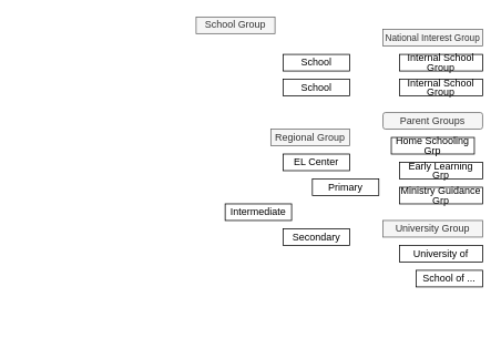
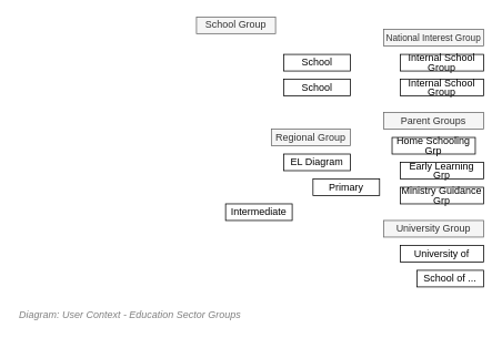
  <mxCell id="0" />
  <mxCell id="1" value="Diagram" parent="0" />
  <mxCell id="2" value="School Group" style="rounded=0;whiteSpace=wrap;html=1;strokeWidth=1;fillColor=#f5f5f5;fontFamily=Helvetica;fontSize=12;fontColor=#333333;align=center;strokeColor=#666666;" parent="1" vertex="1"><mxGeometry x="235" y="20" width="95" height="20" as="geometry" /></mxCell>
  <mxCell id="3" value="School" style="rounded=0;whiteSpace=wrap;html=1;strokeWidth=1;fillColor=none;fontFamily=Helvetica;fontSize=12;fontColor=#000000;align=center;strokeColor=#000000;" parent="1" vertex="1"><mxGeometry x="340" y="65" width="80" height="20" as="geometry" /></mxCell>
  <mxCell id="4" value="School" style="rounded=0;whiteSpace=wrap;html=1;strokeWidth=1;fillColor=none;fontFamily=Helvetica;fontSize=12;fontColor=#000000;align=center;strokeColor=#000000;" parent="1" vertex="1"><mxGeometry x="340" y="95" width="80" height="20" as="geometry" /></mxCell>
  <mxCell id="5" value="Intermediate" style="rounded=0;whiteSpace=wrap;html=1;strokeWidth=1;fillColor=none;fontFamily=Helvetica;fontSize=12;fontColor=#000000;align=center;strokeColor=#000000;" parent="1" vertex="1"><mxGeometry x="270" y="245" width="80" height="20" as="geometry" /></mxCell>
  <mxCell id="6" value="School of ..." style="rounded=0;whiteSpace=wrap;html=1;strokeWidth=1;fillColor=none;fontFamily=Helvetica;fontSize=12;fontColor=#000000;align=center;strokeColor=#000000;" parent="1" vertex="1"><mxGeometry x="500" y="325" width="80" height="20" as="geometry" /></mxCell>
  <mxCell id="7" value="&lt;p style=&quot;line-height: 90%&quot;&gt;University Group&lt;/p&gt;" style="rounded=0;whiteSpace=wrap;html=1;strokeWidth=1;fillColor=#f5f5f5;fontFamily=Helvetica;fontSize=12;fontColor=#333333;align=center;strokeColor=#666666;" parent="1" vertex="1"><mxGeometry x="460" y="265" width="120" height="20" as="geometry" /></mxCell>
  <mxCell id="8" value="University of" style="rounded=0;whiteSpace=wrap;html=1;strokeWidth=1;fillColor=none;fontFamily=Helvetica;fontSize=12;fontColor=#000000;align=center;strokeColor=#000000;" parent="1" vertex="1"><mxGeometry x="480" y="295" width="100" height="20" as="geometry" /></mxCell>
- <mxCell id="9" value="EL Center" style="rounded=0;whiteSpace=wrap;html=1;strokeWidth=1;fillColor=none;fontFamily=Helvetica;fontSize=12;fontColor=#000000;align=center;strokeColor=#000000;" parent="1" vertex="1"><mxGeometry x="340" y="185" width="80" height="20" as="geometry" /></mxCell>
+ <mxCell id="9" value="EL Diagram" style="rounded=0;whiteSpace=wrap;html=1;strokeWidth=1;fillColor=none;fontFamily=Helvetica;fontSize=12;fontColor=#000000;align=center;strokeColor=#000000;" parent="1" vertex="1"><mxGeometry x="340" y="185" width="80" height="20" as="geometry" /></mxCell>
  <mxCell id="10" value="Primary" style="rounded=0;whiteSpace=wrap;html=1;strokeWidth=1;fillColor=none;fontFamily=Helvetica;fontSize=12;fontColor=#000000;align=center;strokeColor=#000000;" parent="1" vertex="1"><mxGeometry x="375" y="215" width="80" height="20" as="geometry" /></mxCell>
- <mxCell id="11" value="Secondary" style="rounded=0;whiteSpace=wrap;html=1;strokeWidth=1;fillColor=none;fontFamily=Helvetica;fontSize=12;fontColor=#000000;align=center;strokeColor=#000000;" parent="1" vertex="1"><mxGeometry x="340" y="275" width="80" height="20" as="geometry" /></mxCell>
  <mxCell id="12" value="&lt;p style=&quot;line-height: 90%&quot;&gt;Regional Group&lt;/p&gt;" style="rounded=0;whiteSpace=wrap;html=1;strokeWidth=1;fillColor=#f5f5f5;fontFamily=Helvetica;fontSize=12;fontColor=#333333;align=center;strokeColor=#666666;" parent="1" vertex="1"><mxGeometry x="325" y="155" width="95" height="20" as="geometry" /></mxCell>
  <mxCell id="13" value="&lt;p style=&quot;line-height: 90% ; font-size: 11px&quot;&gt;&lt;font style=&quot;font-size: 11px&quot;&gt;National&lt;/font&gt; Interest Group&lt;/p&gt;" style="rounded=0;whiteSpace=wrap;html=1;strokeWidth=1;fillColor=#f5f5f5;fontFamily=Helvetica;fontSize=12;fontColor=#333333;align=center;strokeColor=#666666;" parent="1" vertex="1"><mxGeometry x="460" y="35" width="120" height="20" as="geometry" /></mxCell>
  <mxCell id="14" value="&lt;p style=&quot;line-height: 90%&quot;&gt;Internal School Group&lt;/p&gt;" style="rounded=0;whiteSpace=wrap;html=1;strokeWidth=1;fillColor=none;fontFamily=Helvetica;fontSize=12;fontColor=#000000;align=center;strokeColor=#000000;" parent="1" vertex="1"><mxGeometry x="480" y="65" width="100" height="20" as="geometry" /></mxCell>
  <mxCell id="15" value="&lt;p style=&quot;line-height: 90%&quot;&gt;Internal School Group&lt;/p&gt;" style="rounded=0;whiteSpace=wrap;html=1;strokeWidth=1;fillColor=none;fontFamily=Helvetica;fontSize=12;fontColor=#000000;align=center;strokeColor=#000000;" parent="1" vertex="1"><mxGeometry x="480" y="95" width="100" height="20" as="geometry" /></mxCell>
- <mxCell id="16" value="&lt;p style=&quot;line-height: 90%&quot;&gt;Parent Groups&lt;/p&gt;" style="whiteSpace=wrap;html=1;strokeWidth=1;fillColor=#f5f5f5;fontFamily=Helvetica;fontSize=12;fontColor=#333333;align=center;strokeColor=#666666;rounded=1;" parent="1" vertex="1"><mxGeometry x="460" y="135" width="120" height="20" as="geometry" /></mxCell>
+ <mxCell id="16" value="&lt;p style=&quot;line-height: 90%&quot;&gt;Parent Groups&lt;/p&gt;" style="rounded=0;whiteSpace=wrap;html=1;strokeWidth=1;fillColor=#f5f5f5;fontFamily=Helvetica;fontSize=12;fontColor=#333333;align=center;strokeColor=#666666;" parent="1" vertex="1"><mxGeometry x="460" y="135" width="120" height="20" as="geometry" /></mxCell>
  <mxCell id="17" value="&lt;p style=&quot;line-height: 90%&quot;&gt;Home Schooling Grp&lt;/p&gt;" style="rounded=0;whiteSpace=wrap;html=1;strokeWidth=1;fillColor=none;fontFamily=Helvetica;fontSize=12;fontColor=#000000;align=center;strokeColor=#000000;" parent="1" vertex="1"><mxGeometry x="470" y="165" width="100" height="20" as="geometry" /></mxCell>
  <mxCell id="18" value="&lt;p style=&quot;line-height: 90%&quot;&gt;Early Learning Grp&lt;/p&gt;" style="rounded=0;whiteSpace=wrap;html=1;strokeWidth=1;fillColor=none;fontFamily=Helvetica;fontSize=12;fontColor=#000000;align=center;strokeColor=#000000;" parent="1" vertex="1"><mxGeometry x="480" y="195" width="100" height="20" as="geometry" /></mxCell>
  <mxCell id="19" value="&lt;p style=&quot;line-height: 90%&quot;&gt;Ministry Guidance Grp&lt;/p&gt;" style="rounded=0;whiteSpace=wrap;html=1;strokeWidth=1;fillColor=none;fontFamily=Helvetica;fontSize=12;fontColor=#000000;align=center;strokeColor=#000000;" parent="1" vertex="1"><mxGeometry x="480" y="225" width="100" height="20" as="geometry" /></mxCell>
  <mxCell id="20" value="Title/Diagram" parent="0" />
+ <mxCell id="21" value="&lt;font style=&quot;font-size: 12px&quot;&gt;&lt;span style=&quot;font-size: 12px&quot;&gt;Diagram:&amp;nbsp;&lt;/span&gt;User Context - Education Sector Groups&lt;/font&gt;" style="text;strokeColor=none;fillColor=none;html=1;fontSize=24;fontStyle=2;verticalAlign=middle;align=left;shadow=0;glass=0;comic=0;opacity=30;fontColor=#808080;" parent="20" vertex="1"><mxGeometry x="20" y="365" width="560" height="20" as="geometry" /></mxCell>
